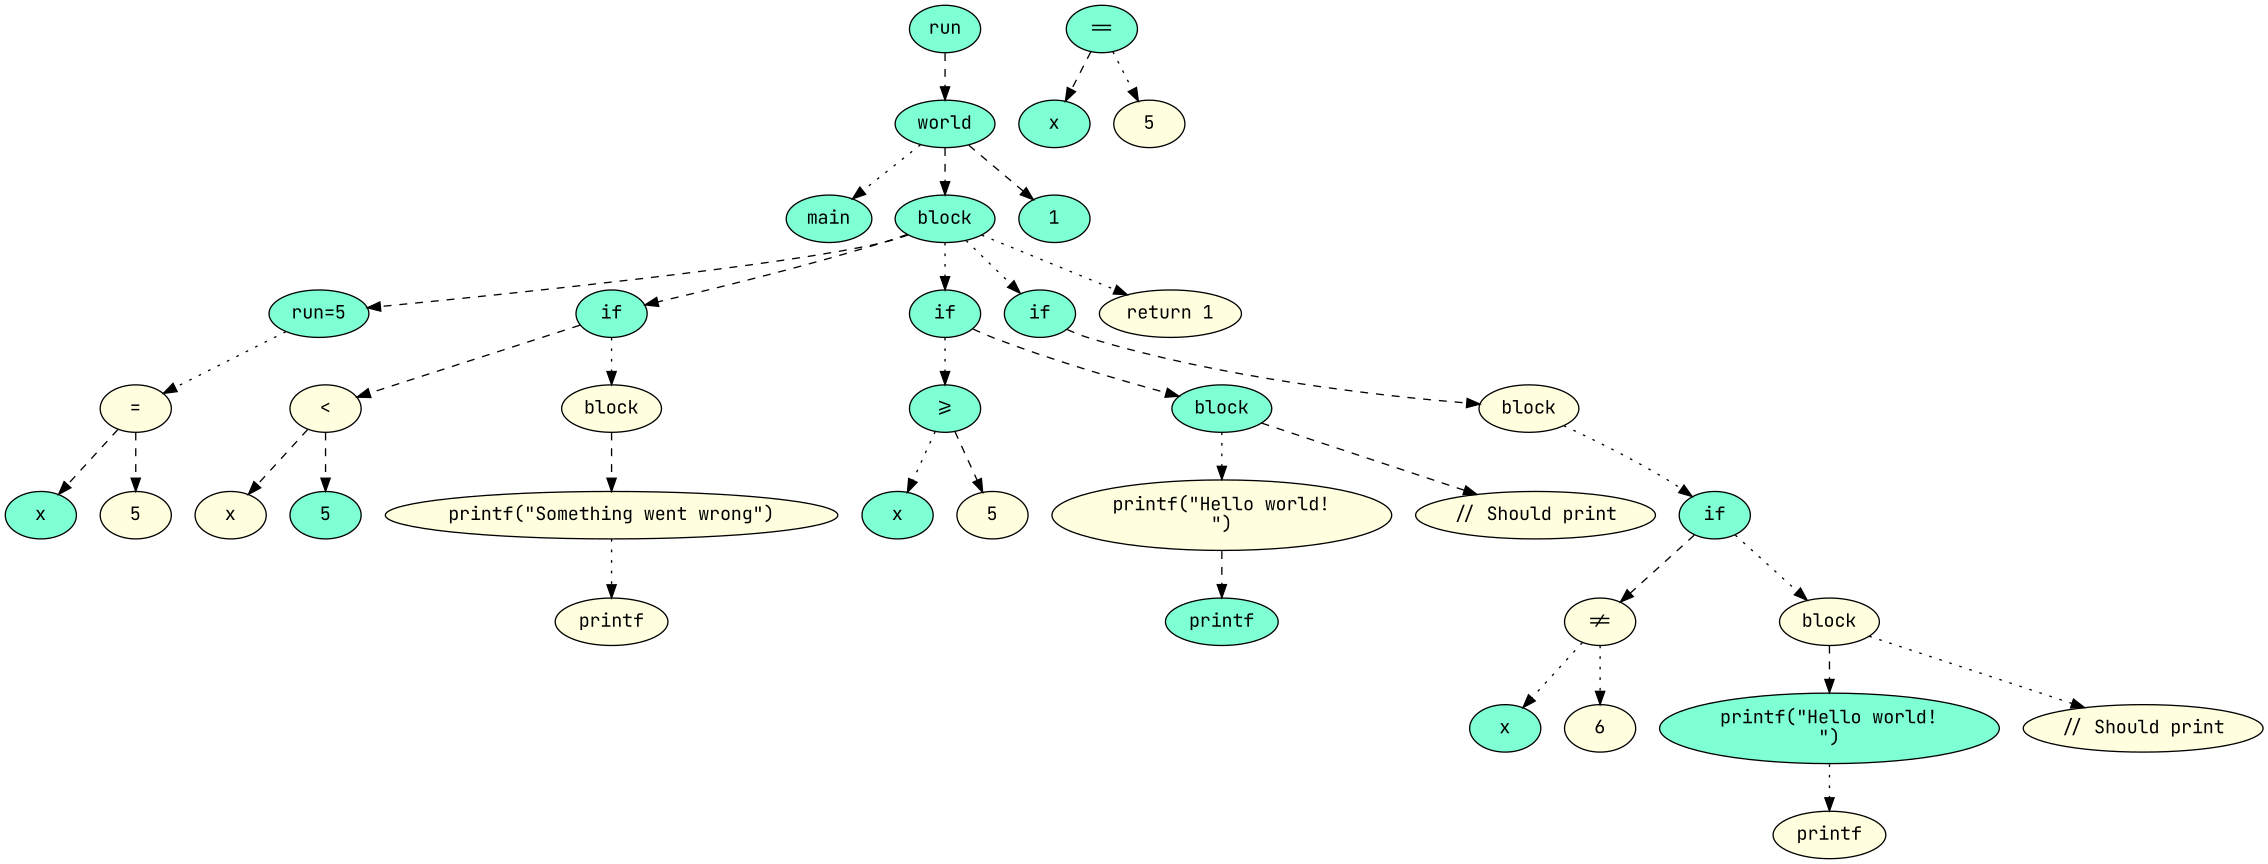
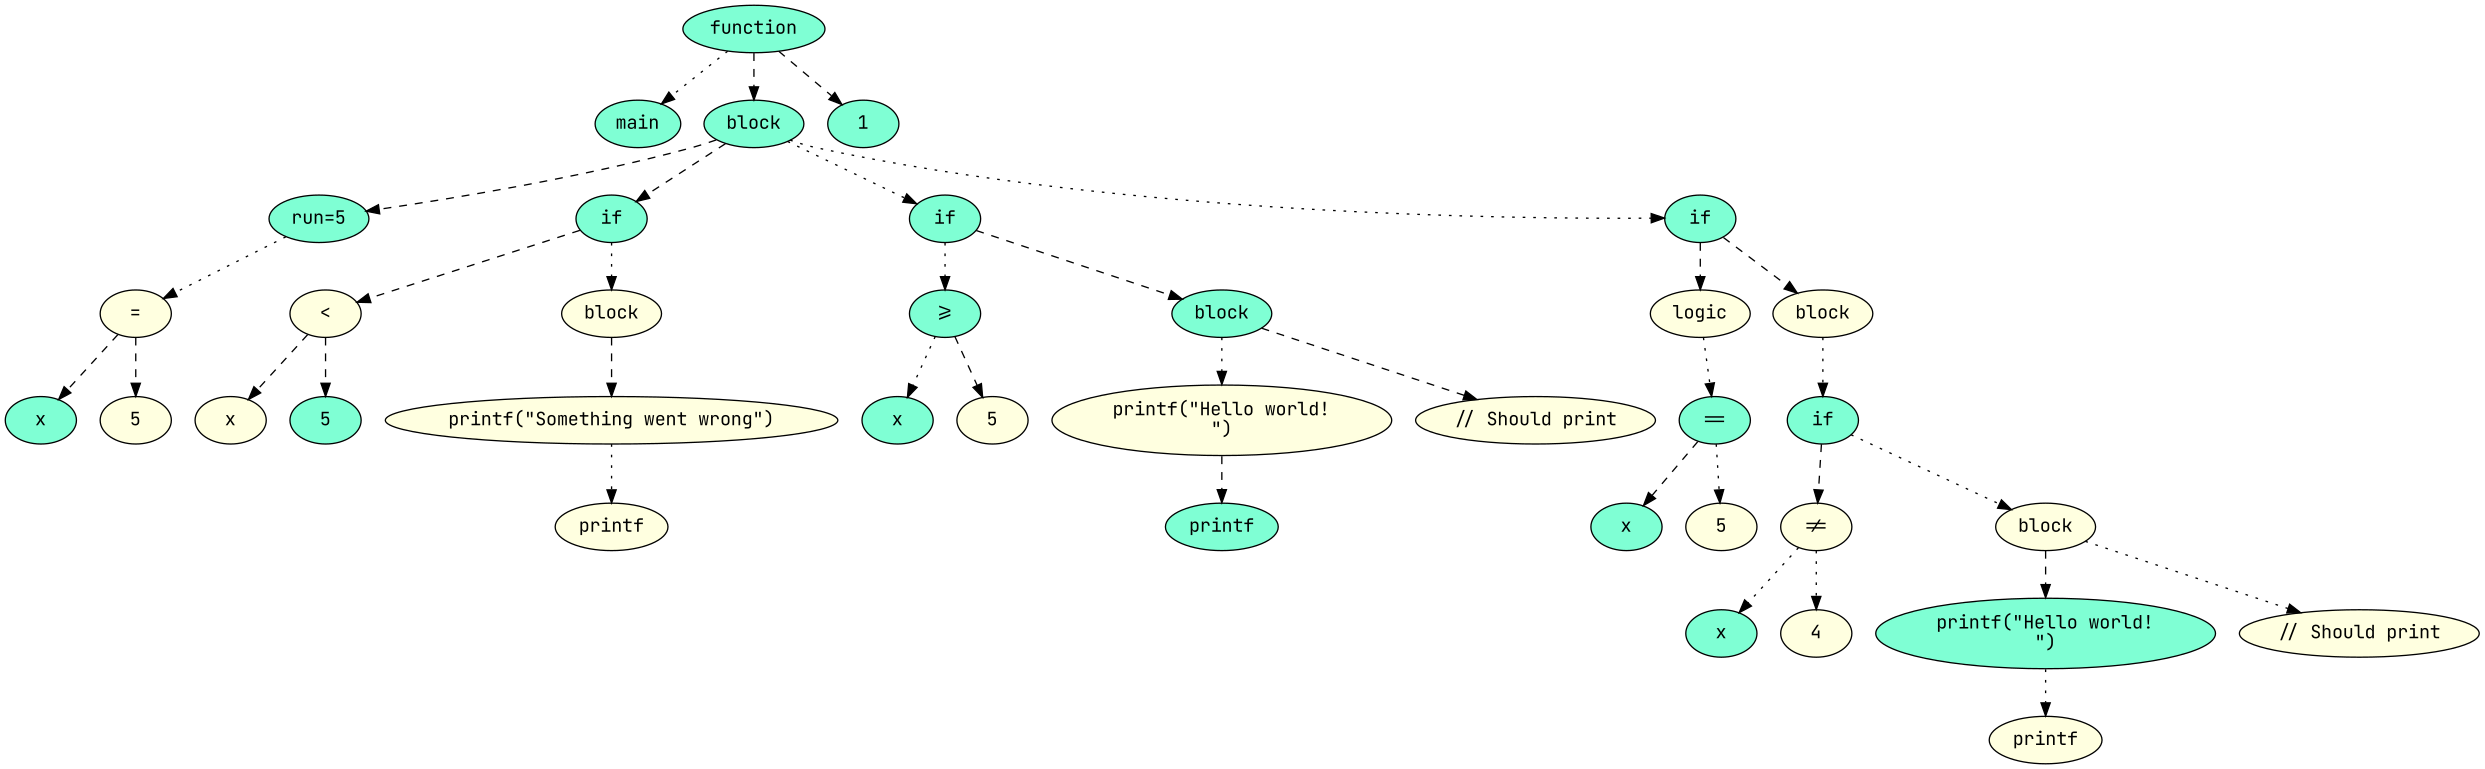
  digraph {
    fontname="JetBrains Mono"
    node [fillcolor=aquamarine fontname="JetBrains Mono" style=filled]
    edge [fontname="JetBrains Mono" style=dashed]
-   n1 [label=run]
-   n2 [label=world]
+   n2 [label=function]
    n3 [label=main]
    n4 [label=block]
    n5 [label=1]
    n6 [label="run=5"]
    n7 [label=if]
    n8 [label=if]
    n9 [label=if]
-   n10 [fillcolor=lightyellow label="return 1"]
    n11 [fillcolor=lightyellow label="="]
    n12 [fillcolor=lightyellow label="<"]
    n13 [fillcolor=lightyellow label=block]
    n14 [label=">="]
    n15 [label=block]
+   n16 [fillcolor=lightyellow label=logic]
    n17 [fillcolor=lightyellow label=block]
    n18 [label=x]
    n19 [fillcolor=lightyellow label=5]
    n20 [fillcolor=lightyellow label=x]
    n21 [label=5]
    n22 [fillcolor=lightyellow label="printf(\"Something went wrong\")"]
    n23 [fillcolor=lightyellow label=printf]
    n24 [label=x]
    n25 [fillcolor=lightyellow label=5]
    n26 [fillcolor=lightyellow label="printf(\"Hello world!\n\")"]
    n27 [fillcolor=lightyellow label="// Should print\n"]
    n28 [label=printf]
    n29 [label="=="]
    n30 [label=if]
    n31 [label=x]
    n32 [fillcolor=lightyellow label=5]
    n33 [fillcolor=lightyellow label="!="]
    n34 [fillcolor=lightyellow label=block]
    n35 [label=x]
-   n36 [fillcolor=lightyellow label=6]
+   n36 [fillcolor=lightyellow label=4]
    n37 [label="printf(\"Hello world!\n\")"]
    n38 [fillcolor=lightyellow label="// Should print\n"]
    n39 [fillcolor=lightyellow label=printf]
-   n1 -> n2
    n2 -> n3 [style=dotted]
    n2 -> n4
    n2 -> n5
    n4 -> n6
    n4 -> n7
    n4 -> n8 [style=dotted]
    n4 -> n9 [style=dotted]
-   n4 -> n10 [style=dotted]
    n6 -> n11 [style=dotted]
    n7 -> n12
    n7 -> n13 [style=dotted]
    n8 -> n14 [style=dotted]
    n8 -> n15
+   n9 -> n16
    n9 -> n17
    n11 -> n18
    n11 -> n19
    n12 -> n20
    n12 -> n21
    n13 -> n22
    n14 -> n24 [style=dotted]
    n14 -> n25
    n15 -> n26 [style=dotted]
    n15 -> n27
+   n16 -> n29 [style=dotted]
    n17 -> n30 [style=dotted]
    n22 -> n23 [style=dotted]
    n26 -> n28
    n29 -> n31
    n29 -> n32 [style=dotted]
    n30 -> n33
    n30 -> n34 [style=dotted]
    n33 -> n35 [style=dotted]
    n33 -> n36 [style=dotted]
    n34 -> n37
    n34 -> n38 [style=dotted]
    n37 -> n39 [style=dotted]
  }
